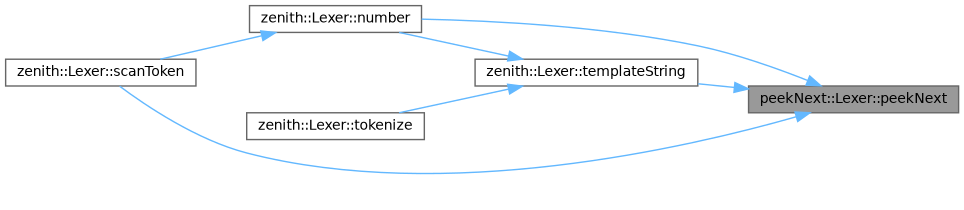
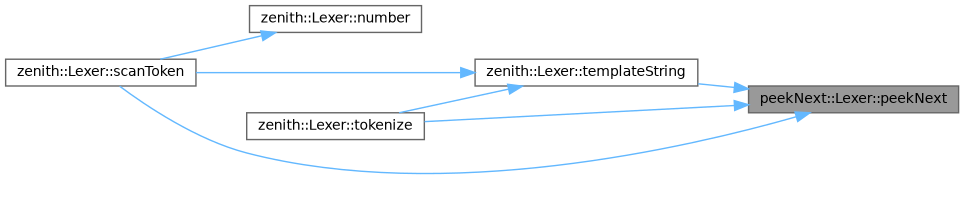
  digraph {
    rankdir=RL
    node [color=grey40 fillcolor=white fontname=Helvetica fontsize=10 shape=box style=filled]
    edge [color=steelblue1 dir=back fontname=Helvetica fontsize=10 labelfontname=Helvetica labelfontsize=10 style=solid]
    n1 [color=gray40 fillcolor=grey60 fontcolor=black height=0.2 label="peekNext::Lexer::peekNext" width=0.4]
    n2 [height=0.2 label="zenith::Lexer::number" width=0.4]
    n3 [height=0.2 label="zenith::Lexer::scanToken" width=0.4]
    n4 [height=0.2 label="zenith::Lexer::templateString" width=0.4]
    n5 [height=0.2 label="zenith::Lexer::tokenize" width=0.4]
-   n1 -> n2
+   n1 -> n5
    n1 -> n3
    n1 -> n4
    n2 -> n3
-   n4 -> n2
+   n4 -> n3
    n4 -> n5
  }
